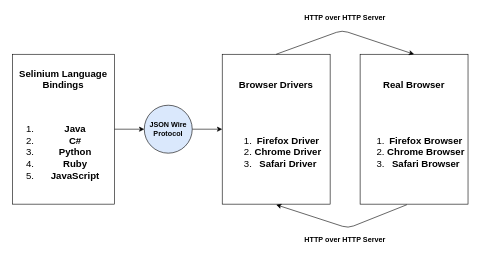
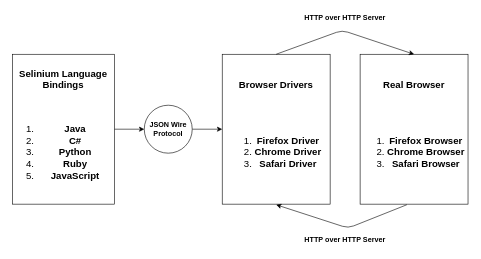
  <mxCell id="0" />
  <mxCell id="1" parent="0" />
  <mxCell id="2" style="edgeStyle=orthogonalEdgeStyle;rounded=0;orthogonalLoop=1;jettySize=auto;html=1;entryX=0;entryY=0.5;entryDx=0;entryDy=0;" edge="1" parent="1" source="3" target="5"><mxGeometry relative="1" as="geometry" /></mxCell>
  <mxCell id="3" value="&lt;b style=&quot;font-size: 16px&quot;&gt;&lt;font style=&quot;font-size: 16px&quot;&gt;Selinium Language Bindings&lt;br&gt;&lt;br&gt;&lt;br&gt;&lt;/font&gt;&lt;/b&gt;&lt;ol style=&quot;font-size: 16px&quot;&gt;&lt;li&gt;&lt;b&gt;&lt;font style=&quot;font-size: 16px&quot;&gt;Java&lt;/font&gt;&lt;/b&gt;&lt;/li&gt;&lt;li&gt;&lt;b&gt;&lt;font style=&quot;font-size: 16px&quot;&gt;C#&lt;/font&gt;&lt;/b&gt;&lt;/li&gt;&lt;li&gt;&lt;b&gt;&lt;font style=&quot;font-size: 16px&quot;&gt;Python&lt;/font&gt;&lt;/b&gt;&lt;/li&gt;&lt;li&gt;&lt;b&gt;&lt;font style=&quot;font-size: 16px&quot;&gt;Ruby&lt;/font&gt;&lt;/b&gt;&lt;/li&gt;&lt;li&gt;&lt;b&gt;&lt;font style=&quot;font-size: 16px&quot;&gt;JavaScript&lt;/font&gt;&lt;/b&gt;&lt;/li&gt;&lt;/ol&gt;" style="rounded=0;whiteSpace=wrap;html=1;" vertex="1" parent="1"><mxGeometry x="20" y="90" width="170" height="250" as="geometry" /></mxCell>
  <mxCell id="4" style="edgeStyle=orthogonalEdgeStyle;rounded=0;orthogonalLoop=1;jettySize=auto;html=1;entryX=0;entryY=0.5;entryDx=0;entryDy=0;" edge="1" parent="1" source="5" target="6"><mxGeometry relative="1" as="geometry" /></mxCell>
- <mxCell id="5" value="&lt;b&gt;JSON Wire Protocol&lt;/b&gt;" style="ellipse;whiteSpace=wrap;html=1;aspect=fixed;fillColor=#dae8fc;" vertex="1" parent="1"><mxGeometry x="240" y="175" width="80" height="80" as="geometry" /></mxCell>
+ <mxCell id="5" value="&lt;b&gt;JSON Wire Protocol&lt;/b&gt;" style="ellipse;whiteSpace=wrap;html=1;aspect=fixed;" vertex="1" parent="1"><mxGeometry x="240" y="175" width="80" height="80" as="geometry" /></mxCell>
  <mxCell id="6" value="&lt;font style=&quot;font-size: 16px&quot;&gt;&lt;b&gt;Browser Drivers&lt;br&gt;&lt;br&gt;&lt;br&gt;&lt;br&gt;&lt;/b&gt;&lt;/font&gt;&lt;ol style=&quot;font-size: 16px&quot;&gt;&lt;li&gt;&lt;font style=&quot;font-size: 16px&quot;&gt;&lt;b&gt;Firefox Driver&lt;/b&gt;&lt;/font&gt;&lt;/li&gt;&lt;li&gt;&lt;font style=&quot;font-size: 16px&quot;&gt;&lt;b&gt;Chrome Driver&lt;/b&gt;&lt;/font&gt;&lt;/li&gt;&lt;li&gt;&lt;font style=&quot;font-size: 16px&quot;&gt;&lt;b&gt;Safari Driver&lt;/b&gt;&lt;/font&gt;&lt;/li&gt;&lt;/ol&gt;" style="rounded=0;whiteSpace=wrap;html=1;" vertex="1" parent="1"><mxGeometry x="370" y="90" width="180" height="250" as="geometry" /></mxCell>
  <mxCell id="7" value="&lt;font style=&quot;font-size: 16px&quot;&gt;&lt;b&gt;Real Browser&lt;br&gt;&lt;br&gt;&lt;br&gt;&lt;br&gt;&lt;/b&gt;&lt;/font&gt;&lt;ol style=&quot;font-size: 16px&quot;&gt;&lt;li&gt;&lt;font style=&quot;font-size: 16px&quot;&gt;&lt;b&gt;Firefox Browser&lt;/b&gt;&lt;/font&gt;&lt;/li&gt;&lt;li&gt;&lt;font style=&quot;font-size: 16px&quot;&gt;&lt;b&gt;Chrome Browser&lt;/b&gt;&lt;/font&gt;&lt;/li&gt;&lt;li&gt;&lt;font style=&quot;font-size: 16px&quot;&gt;&lt;b&gt;Safari Browser&lt;/b&gt;&lt;/font&gt;&lt;/li&gt;&lt;/ol&gt;" style="rounded=0;whiteSpace=wrap;html=1;" vertex="1" parent="1"><mxGeometry x="600" y="90" width="180" height="250" as="geometry" /></mxCell>
  <mxCell id="8" value="" style="endArrow=classic;html=1;exitX=0.5;exitY=0;exitDx=0;exitDy=0;entryX=0.5;entryY=0;entryDx=0;entryDy=0;" edge="1" parent="1" source="6" target="7"><mxGeometry width="50" height="50" relative="1" as="geometry"><mxPoint x="370" y="270" as="sourcePoint" /><mxPoint x="600" y="20" as="targetPoint" /><Array as="points"><mxPoint x="570" y="50" /></Array></mxGeometry></mxCell>
  <mxCell id="9" value="" style="endArrow=classic;html=1;exitX=0.433;exitY=1.004;exitDx=0;exitDy=0;exitPerimeter=0;" edge="1" parent="1" source="7"><mxGeometry width="50" height="50" relative="1" as="geometry"><mxPoint x="470" y="420" as="sourcePoint" /><mxPoint x="460" y="341" as="targetPoint" /><Array as="points"><mxPoint x="580" y="380" /></Array></mxGeometry></mxCell>
  <mxCell id="10" value="&lt;b&gt;HTTP over HTTP Server&lt;/b&gt;" style="text;html=1;strokeColor=none;fillColor=none;align=center;verticalAlign=middle;whiteSpace=wrap;rounded=0;" vertex="1" parent="1"><mxGeometry x="500" y="20" width="150" height="20" as="geometry" /></mxCell>
  <mxCell id="11" value="&lt;b&gt;HTTP over HTTP Server&lt;/b&gt;" style="text;html=1;strokeColor=none;fillColor=none;align=center;verticalAlign=middle;whiteSpace=wrap;rounded=0;" vertex="1" parent="1"><mxGeometry x="500" y="390" width="150" height="20" as="geometry" /></mxCell>
